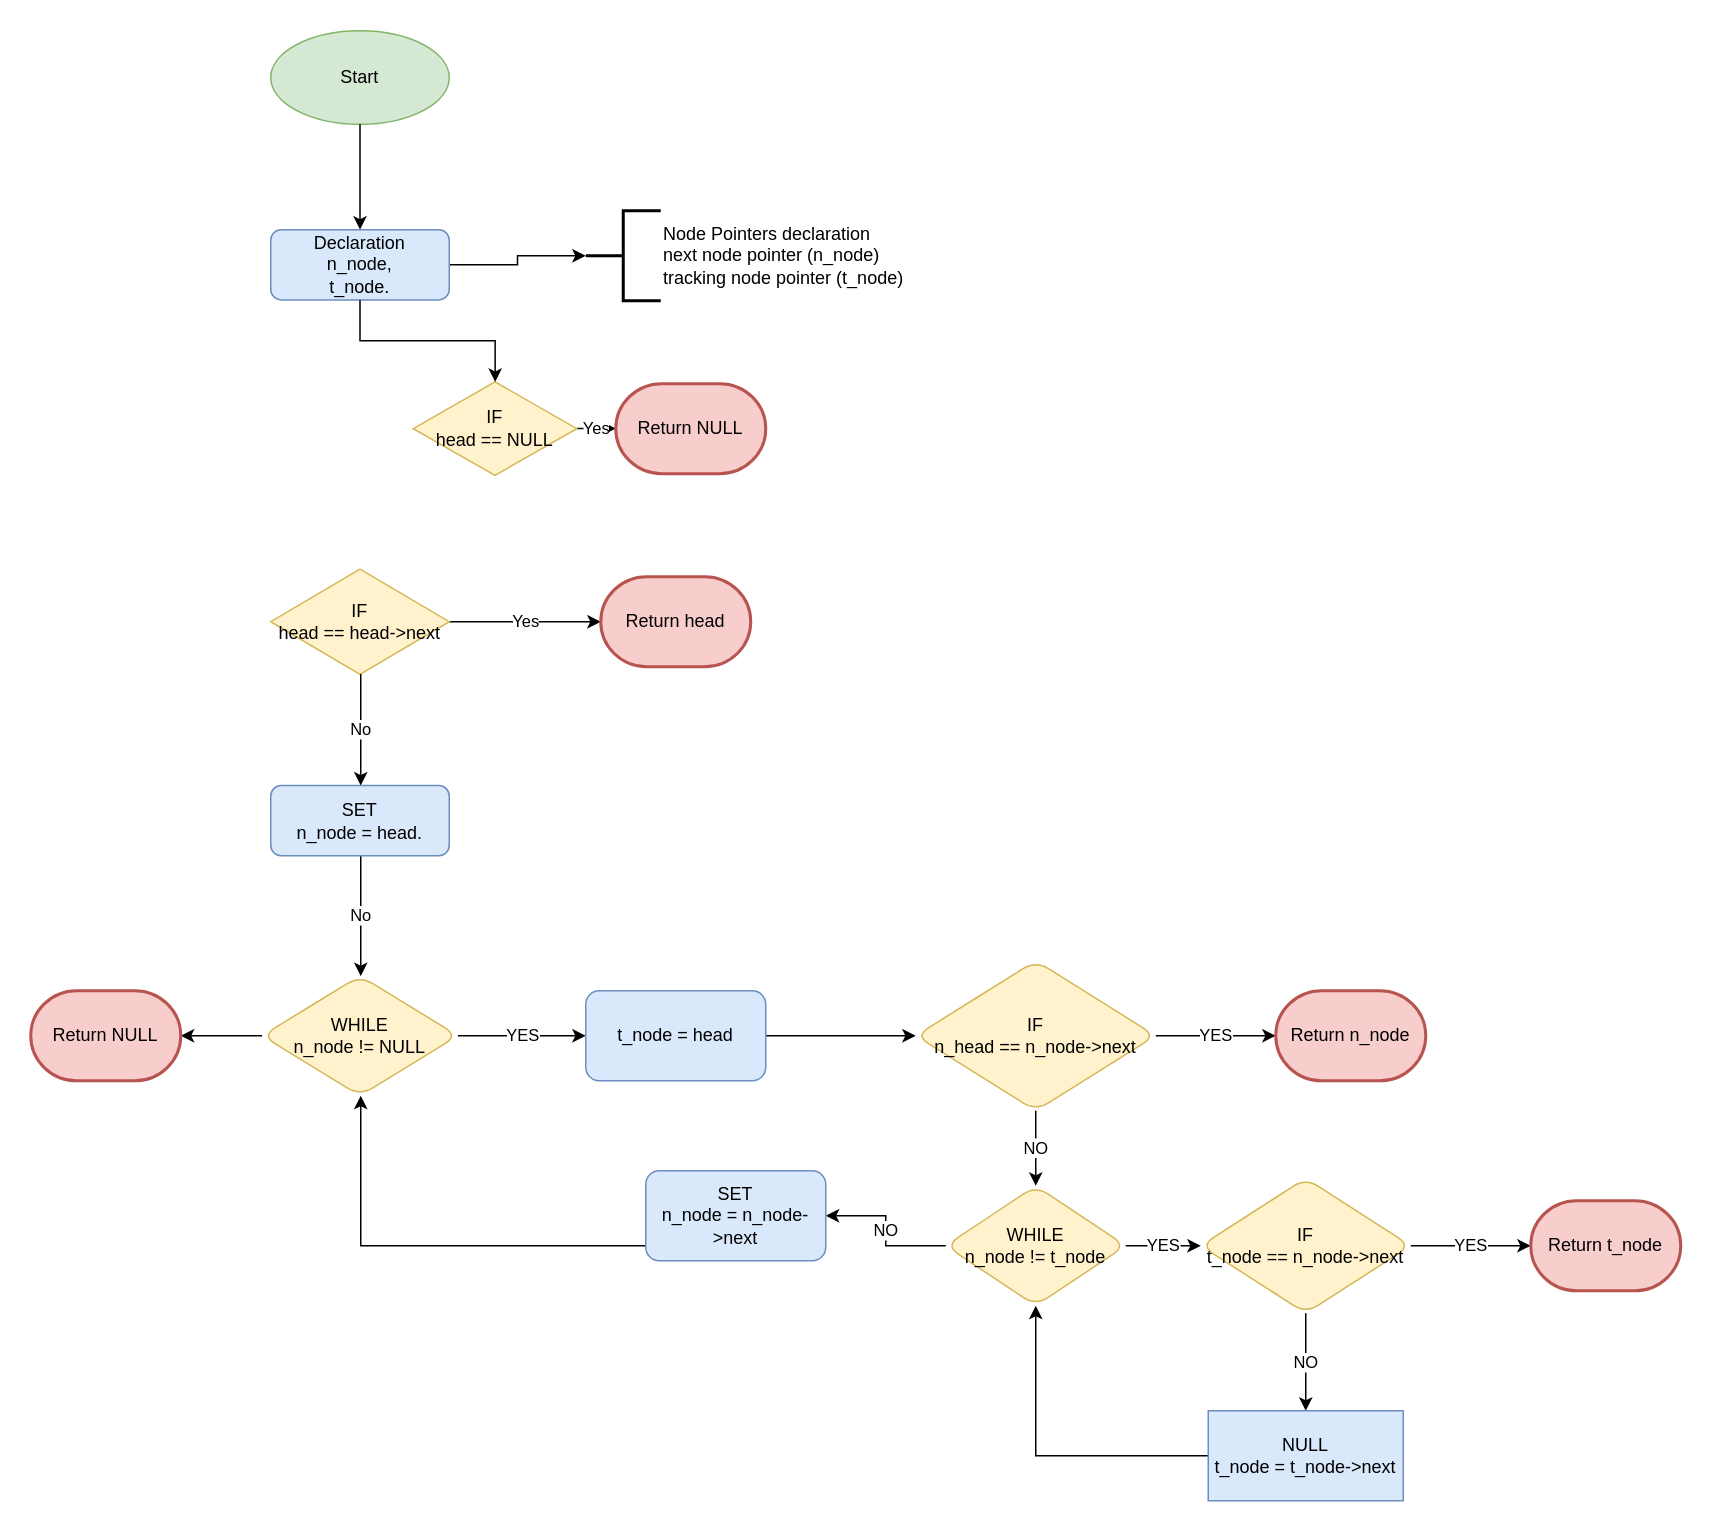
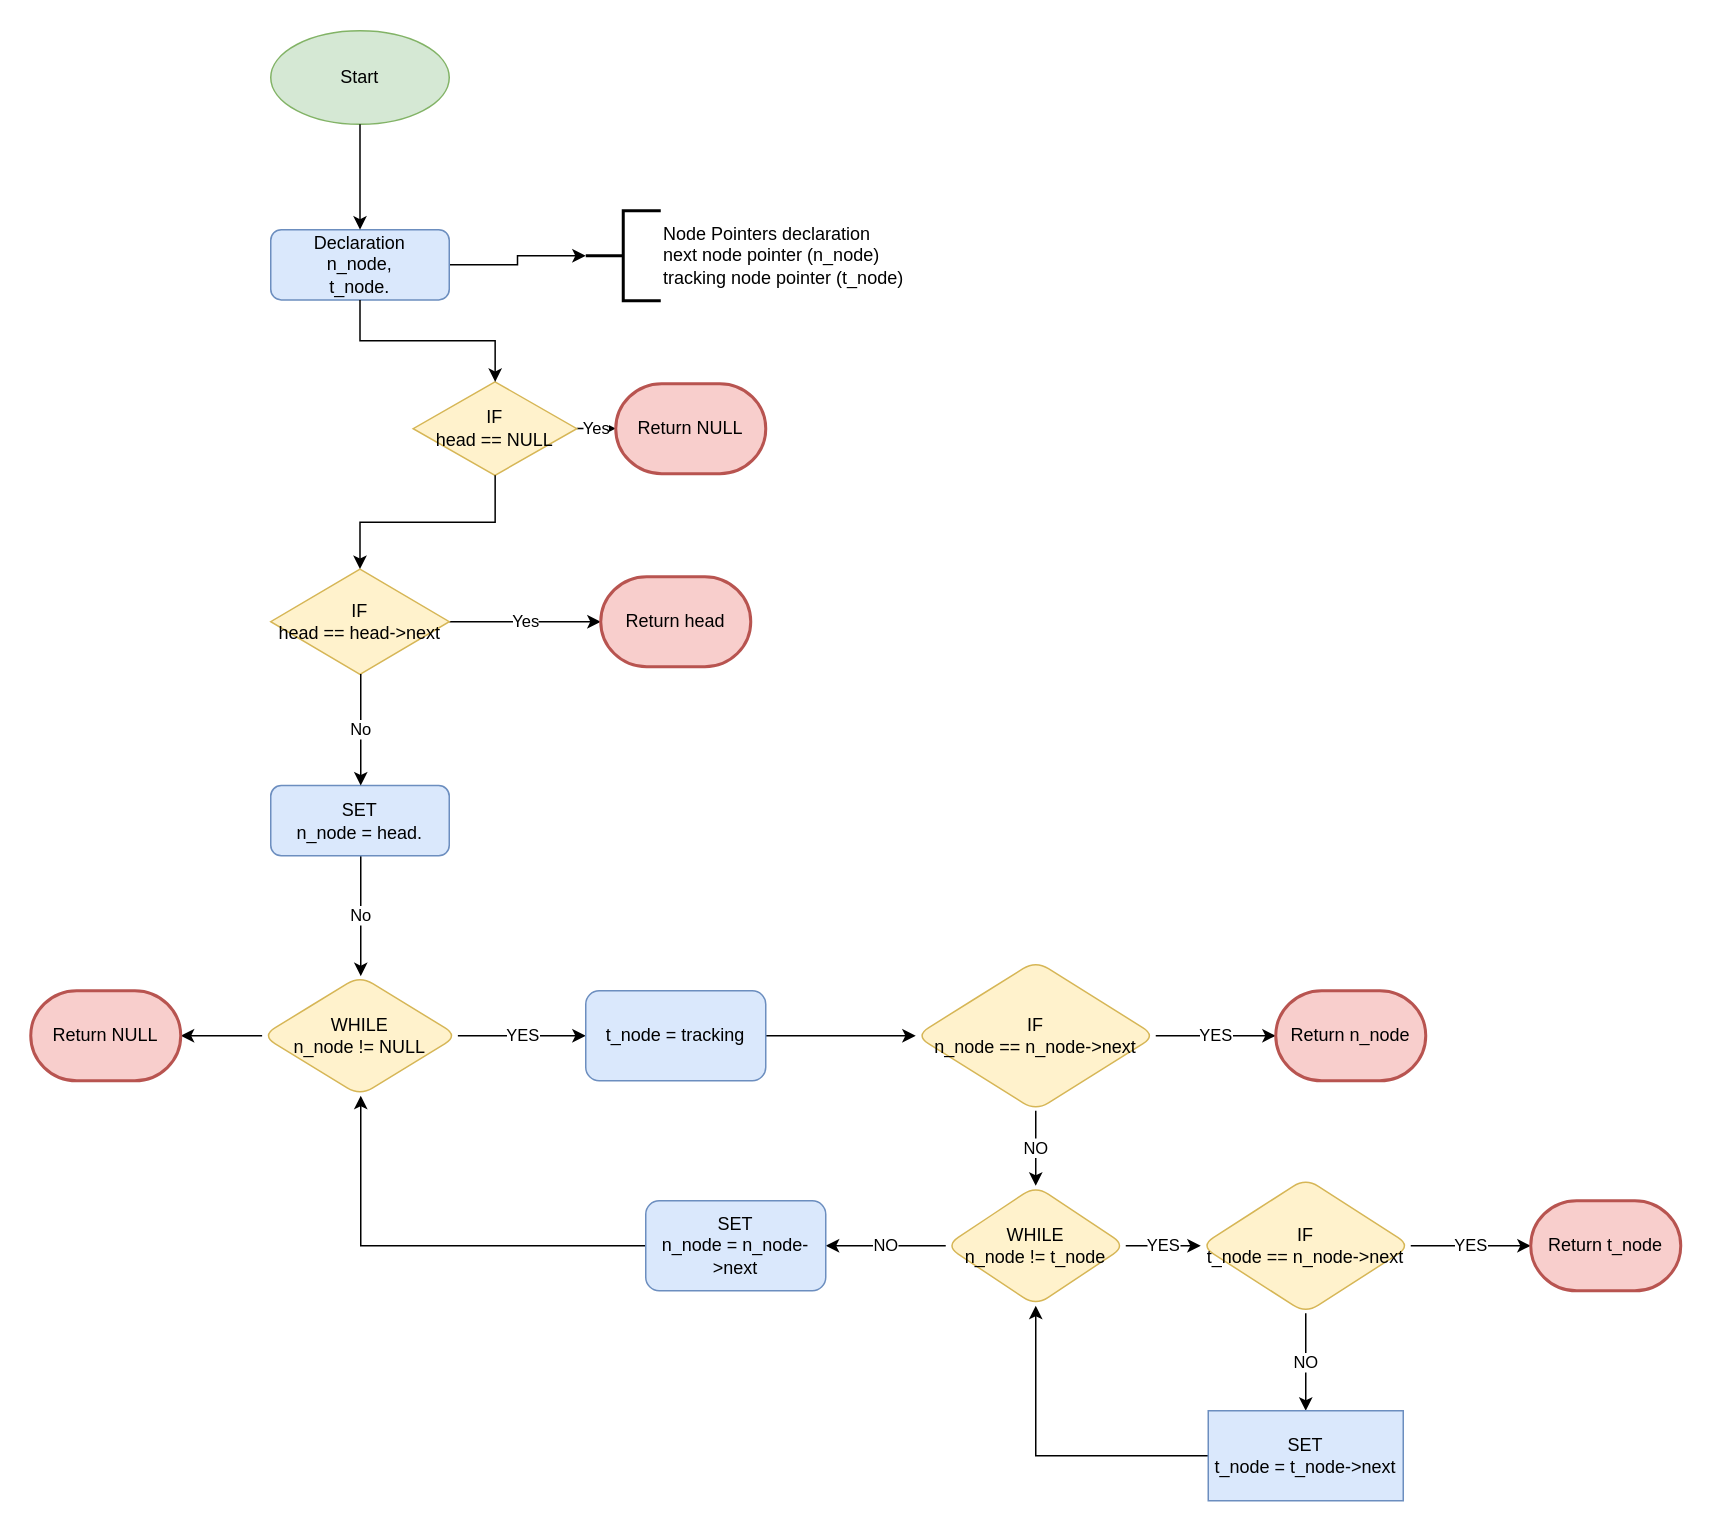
  <mxCell id="0" />
  <mxCell id="1" parent="0" />
  <mxCell id="2" style="edgeStyle=orthogonalEdgeStyle;rounded=0;orthogonalLoop=1;jettySize=auto;html=1;exitX=1;exitY=0.5;exitDx=0;exitDy=0;fontColor=#000000;" edge="1" parent="1" source="9" target="3"><mxGeometry relative="1" as="geometry" /></mxCell>
  <mxCell id="3" value="Node Pointers declaration&lt;br&gt;next node pointer (n_node)&lt;br&gt;tracking node pointer (t_node)" style="strokeWidth=2;html=1;shape=mxgraph.flowchart.annotation_2;align=left;labelPosition=right;pointerEvents=1;fontColor=#000000;" vertex="1" parent="1"><mxGeometry x="390" y="140" width="50" height="60" as="geometry" /></mxCell>
  <mxCell id="4" value="Yes" style="edgeStyle=orthogonalEdgeStyle;rounded=0;orthogonalLoop=1;jettySize=auto;html=1;fontColor=#000000;" edge="1" parent="1" source="11" target="5"><mxGeometry relative="1" as="geometry" /></mxCell>
  <mxCell id="5" value="Return NULL" style="strokeWidth=2;html=1;shape=mxgraph.flowchart.terminator;whiteSpace=wrap;flipV=1;flipH=1;fillColor=#f8cecc;strokeColor=#b85450;" vertex="1" parent="1"><mxGeometry x="410" y="255.248" width="100" height="60" as="geometry" /></mxCell>
  <mxCell id="6" value="Yes" style="edgeStyle=orthogonalEdgeStyle;rounded=0;orthogonalLoop=1;jettySize=auto;html=1;fontColor=#000000;" edge="1" parent="1" source="13" target="7"><mxGeometry relative="1" as="geometry" /></mxCell>
  <mxCell id="7" value="Return head" style="strokeWidth=2;html=1;shape=mxgraph.flowchart.terminator;whiteSpace=wrap;flipV=1;flipH=1;fillColor=#f8cecc;strokeColor=#b85450;" vertex="1" parent="1"><mxGeometry x="400" y="383.972" width="100" height="60" as="geometry" /></mxCell>
  <mxCell id="8" value="Start" style="ellipse;whiteSpace=wrap;html=1;fillColor=#d5e8d4;strokeColor=#82b366;" vertex="1" parent="1"><mxGeometry x="180" y="20" width="119" height="62.411" as="geometry" /></mxCell>
  <mxCell id="9" value="Declaration&lt;br&gt;n_node,&lt;br&gt;t_node." style="whiteSpace=wrap;html=1;fillColor=#dae8fc;strokeColor=#6c8ebf;rounded=1;" vertex="1" parent="1"><mxGeometry x="180" y="152.624" width="119" height="46.809" as="geometry" /></mxCell>
  <mxCell id="10" value="" style="edgeStyle=orthogonalEdgeStyle;rounded=0;orthogonalLoop=1;jettySize=auto;html=1;fontColor=#000000;" edge="1" parent="1" source="8" target="9"><mxGeometry relative="1" as="geometry" /></mxCell>
  <mxCell id="11" value="IF&lt;br&gt;head == NULL" style="rhombus;whiteSpace=wrap;html=1;fillColor=#fff2cc;strokeColor=#d6b656;flipH=0;flipV=0;" vertex="1" parent="1"><mxGeometry x="274.958" y="254.043" width="109.083" height="62.411" as="geometry" /></mxCell>
  <mxCell id="12" value="" style="edgeStyle=orthogonalEdgeStyle;rounded=0;orthogonalLoop=1;jettySize=auto;html=1;fontColor=#000000;" edge="1" parent="1" source="9" target="11"><mxGeometry relative="1" as="geometry" /></mxCell>
  <mxCell id="13" value="IF&lt;br&gt;head == head-&amp;gt;next" style="rhombus;whiteSpace=wrap;html=1;fillColor=#fff2cc;strokeColor=#d6b656;" vertex="1" parent="1"><mxGeometry x="180" y="378.865" width="119" height="70.213" as="geometry" /></mxCell>
+ <mxCell id="14" value="" style="edgeStyle=orthogonalEdgeStyle;rounded=0;orthogonalLoop=1;jettySize=auto;html=1;fontColor=#000000;" edge="1" parent="1" source="11" target="13"><mxGeometry relative="1" as="geometry" /></mxCell>
  <mxCell id="15" value="No" style="edgeStyle=elbowEdgeStyle;rounded=0;orthogonalLoop=1;jettySize=auto;html=1;fontColor=#000000;" edge="1" parent="1" source="16" target="20"><mxGeometry relative="1" as="geometry" /></mxCell>
  <mxCell id="16" value="SET&lt;br&gt;n_node = head." style="rounded=1;whiteSpace=wrap;html=1;fillColor=#dae8fc;strokeColor=#6c8ebf;" vertex="1" parent="1"><mxGeometry x="180" y="523.191" width="119" height="46.809" as="geometry" /></mxCell>
  <mxCell id="17" value="No" style="edgeStyle=elbowEdgeStyle;rounded=0;orthogonalLoop=1;jettySize=auto;html=1;fontColor=#000000;" edge="1" parent="1" source="13" target="16"><mxGeometry relative="1" as="geometry" /></mxCell>
  <mxCell id="18" value="YES" style="edgeStyle=elbowEdgeStyle;rounded=0;orthogonalLoop=1;jettySize=auto;html=1;fontColor=#000000;" edge="1" parent="1" source="20" target="22"><mxGeometry relative="1" as="geometry" /></mxCell>
  <mxCell id="19" style="edgeStyle=elbowEdgeStyle;rounded=0;orthogonalLoop=1;jettySize=auto;html=1;fontColor=#000000;" edge="1" parent="1" source="20" target="38"><mxGeometry relative="1" as="geometry"><mxPoint x="90" y="690" as="targetPoint" /></mxGeometry></mxCell>
  <mxCell id="20" value="WHILE&lt;br&gt;n_node != NULL" style="rhombus;whiteSpace=wrap;html=1;fillColor=#fff2cc;strokeColor=#d6b656;rounded=1;" vertex="1" parent="1"><mxGeometry x="174.25" y="650" width="130.5" height="80" as="geometry" /></mxCell>
  <mxCell id="21" value="" style="edgeStyle=elbowEdgeStyle;rounded=0;orthogonalLoop=1;jettySize=auto;html=1;fontColor=#000000;" edge="1" parent="1" source="22" target="25"><mxGeometry relative="1" as="geometry" /></mxCell>
- <mxCell id="22" value="t_node = head" style="whiteSpace=wrap;html=1;fillColor=#dae8fc;strokeColor=#6c8ebf;rounded=1;" vertex="1" parent="1"><mxGeometry x="390" y="660" width="120" height="60" as="geometry" /></mxCell>
+ <mxCell id="22" value="t_node = tracking" style="whiteSpace=wrap;html=1;fillColor=#dae8fc;strokeColor=#6c8ebf;rounded=1;" vertex="1" parent="1"><mxGeometry x="390" y="660" width="120" height="60" as="geometry" /></mxCell>
  <mxCell id="23" value="YES" style="edgeStyle=elbowEdgeStyle;rounded=0;orthogonalLoop=1;jettySize=auto;html=1;fontColor=#000000;" edge="1" parent="1" source="25" target="26"><mxGeometry relative="1" as="geometry" /></mxCell>
  <mxCell id="24" value="NO" style="edgeStyle=elbowEdgeStyle;rounded=0;orthogonalLoop=1;jettySize=auto;html=1;fontColor=#000000;" edge="1" parent="1" source="25" target="29"><mxGeometry relative="1" as="geometry" /></mxCell>
- <mxCell id="25" value="IF&lt;br&gt;n_head == n_node-&amp;gt;next" style="rhombus;whiteSpace=wrap;html=1;fillColor=#fff2cc;strokeColor=#d6b656;rounded=1;" vertex="1" parent="1"><mxGeometry x="610" y="640" width="160" height="100" as="geometry" /></mxCell>
+ <mxCell id="25" value="IF&lt;br&gt;n_node == n_node-&amp;gt;next" style="rhombus;whiteSpace=wrap;html=1;fillColor=#fff2cc;strokeColor=#d6b656;rounded=1;" vertex="1" parent="1"><mxGeometry x="610" y="640" width="160" height="100" as="geometry" /></mxCell>
  <mxCell id="26" value="Return n_node" style="strokeWidth=2;html=1;shape=mxgraph.flowchart.terminator;whiteSpace=wrap;flipV=1;flipH=1;fillColor=#f8cecc;strokeColor=#b85450;" vertex="1" parent="1"><mxGeometry x="850" y="660" width="100" height="60" as="geometry" /></mxCell>
  <mxCell id="27" value="YES" style="edgeStyle=elbowEdgeStyle;rounded=0;orthogonalLoop=1;jettySize=auto;html=1;fontColor=#000000;" edge="1" parent="1" source="29" target="32"><mxGeometry relative="1" as="geometry" /></mxCell>
  <mxCell id="28" value="NO" style="edgeStyle=elbowEdgeStyle;rounded=0;orthogonalLoop=1;jettySize=auto;html=1;fontColor=#000000;" edge="1" parent="1" source="29" target="37"><mxGeometry relative="1" as="geometry" /></mxCell>
  <mxCell id="29" value="WHILE&lt;br&gt;n_node != t_node" style="rhombus;whiteSpace=wrap;html=1;fillColor=#fff2cc;strokeColor=#d6b656;rounded=1;" vertex="1" parent="1"><mxGeometry x="630" y="790" width="120" height="80" as="geometry" /></mxCell>
  <mxCell id="30" value="YES" style="edgeStyle=elbowEdgeStyle;rounded=0;orthogonalLoop=1;jettySize=auto;html=1;fontColor=#000000;" edge="1" parent="1" source="32" target="33"><mxGeometry relative="1" as="geometry" /></mxCell>
  <mxCell id="31" value="NO" style="edgeStyle=elbowEdgeStyle;rounded=0;orthogonalLoop=1;jettySize=auto;html=1;fontColor=#000000;" edge="1" parent="1" source="32" target="35"><mxGeometry relative="1" as="geometry" /></mxCell>
  <mxCell id="32" value="IF&lt;br&gt;t_node == n_node-&amp;gt;next" style="rhombus;whiteSpace=wrap;html=1;fillColor=#fff2cc;strokeColor=#d6b656;rounded=1;" vertex="1" parent="1"><mxGeometry x="800" y="785" width="140" height="90" as="geometry" /></mxCell>
  <mxCell id="33" value="Return t_node" style="strokeWidth=2;html=1;shape=mxgraph.flowchart.terminator;whiteSpace=wrap;flipV=1;flipH=1;fillColor=#f8cecc;strokeColor=#b85450;" vertex="1" parent="1"><mxGeometry x="1020" y="800" width="100" height="60" as="geometry" /></mxCell>
  <mxCell id="34" style="edgeStyle=elbowEdgeStyle;rounded=0;orthogonalLoop=1;jettySize=auto;html=1;entryX=0.5;entryY=1;entryDx=0;entryDy=0;fontColor=#000000;" edge="1" parent="1" source="35" target="29"><mxGeometry relative="1" as="geometry"><Array as="points"><mxPoint x="690" y="970" /></Array></mxGeometry></mxCell>
- <mxCell id="35" value="NULL&lt;br&gt;t_node = t_node-&amp;gt;next" style="whiteSpace=wrap;html=1;fillColor=#dae8fc;strokeColor=#6c8ebf;rounded=0;" vertex="1" parent="1"><mxGeometry x="805" y="940" width="130" height="60" as="geometry" /></mxCell>
+ <mxCell id="35" value="SET&lt;br&gt;t_node = t_node-&amp;gt;next" style="whiteSpace=wrap;html=1;fillColor=#dae8fc;strokeColor=#6c8ebf;rounded=0;" vertex="1" parent="1"><mxGeometry x="805" y="940" width="130" height="60" as="geometry" /></mxCell>
  <mxCell id="36" style="edgeStyle=elbowEdgeStyle;rounded=0;orthogonalLoop=1;jettySize=auto;html=1;entryX=0.5;entryY=1;entryDx=0;entryDy=0;fontColor=#000000;" edge="1" parent="1" source="37" target="20"><mxGeometry x="1" y="51" relative="1" as="geometry"><Array as="points"><mxPoint x="240" y="830" /><mxPoint x="240" y="810" /></Array><mxPoint x="-10" y="-1" as="offset" /></mxGeometry></mxCell>
- <mxCell id="37" value="SET&lt;br&gt;n_node = n_node-&amp;gt;next" style="whiteSpace=wrap;html=1;fillColor=#dae8fc;strokeColor=#6c8ebf;rounded=1;" vertex="1" parent="1"><mxGeometry x="430" y="780" width="120" height="60" as="geometry" /></mxCell>
+ <mxCell id="37" value="SET&lt;br&gt;n_node = n_node-&amp;gt;next" style="whiteSpace=wrap;html=1;fillColor=#dae8fc;strokeColor=#6c8ebf;rounded=1;" vertex="1" parent="1"><mxGeometry x="430" y="800" width="120" height="60" as="geometry" /></mxCell>
  <mxCell id="38" value="Return NULL" style="strokeWidth=2;html=1;shape=mxgraph.flowchart.terminator;whiteSpace=wrap;flipV=1;flipH=1;fillColor=#f8cecc;strokeColor=#b85450;rounded=0;fontColor=#000000;" vertex="1" parent="1"><mxGeometry x="20" y="660" width="100" height="60" as="geometry" /></mxCell>
